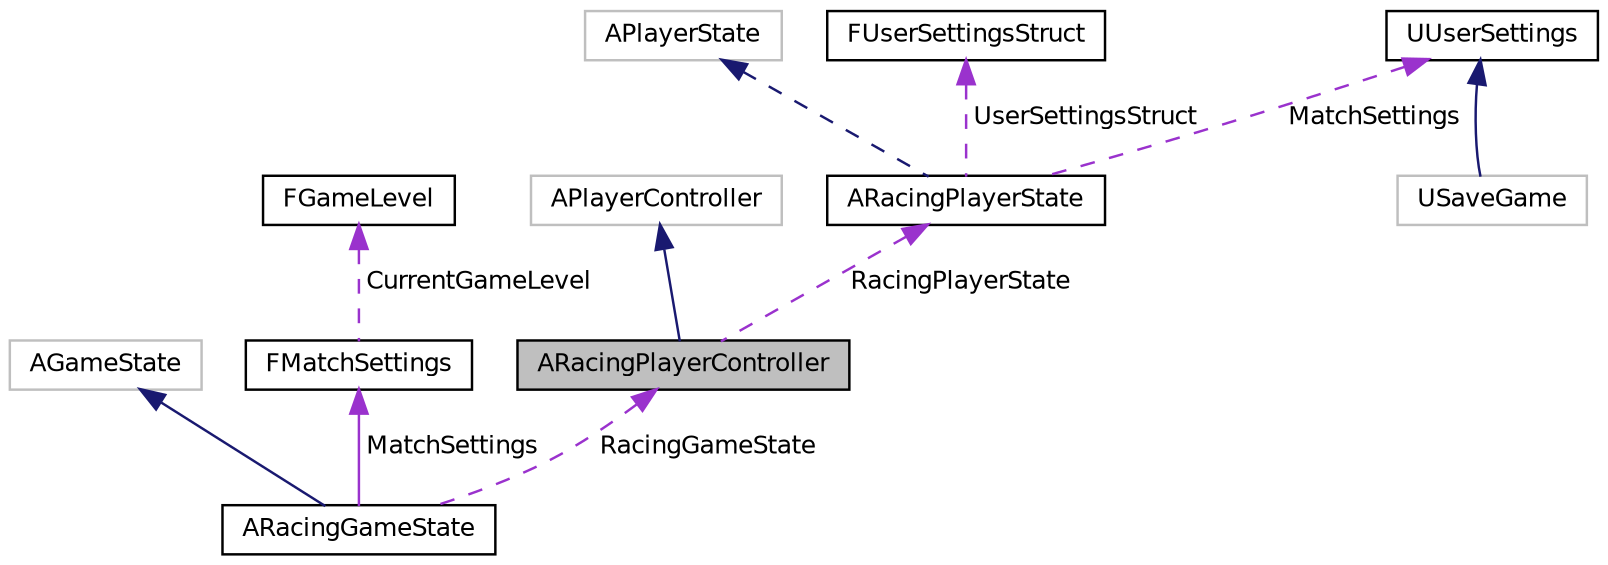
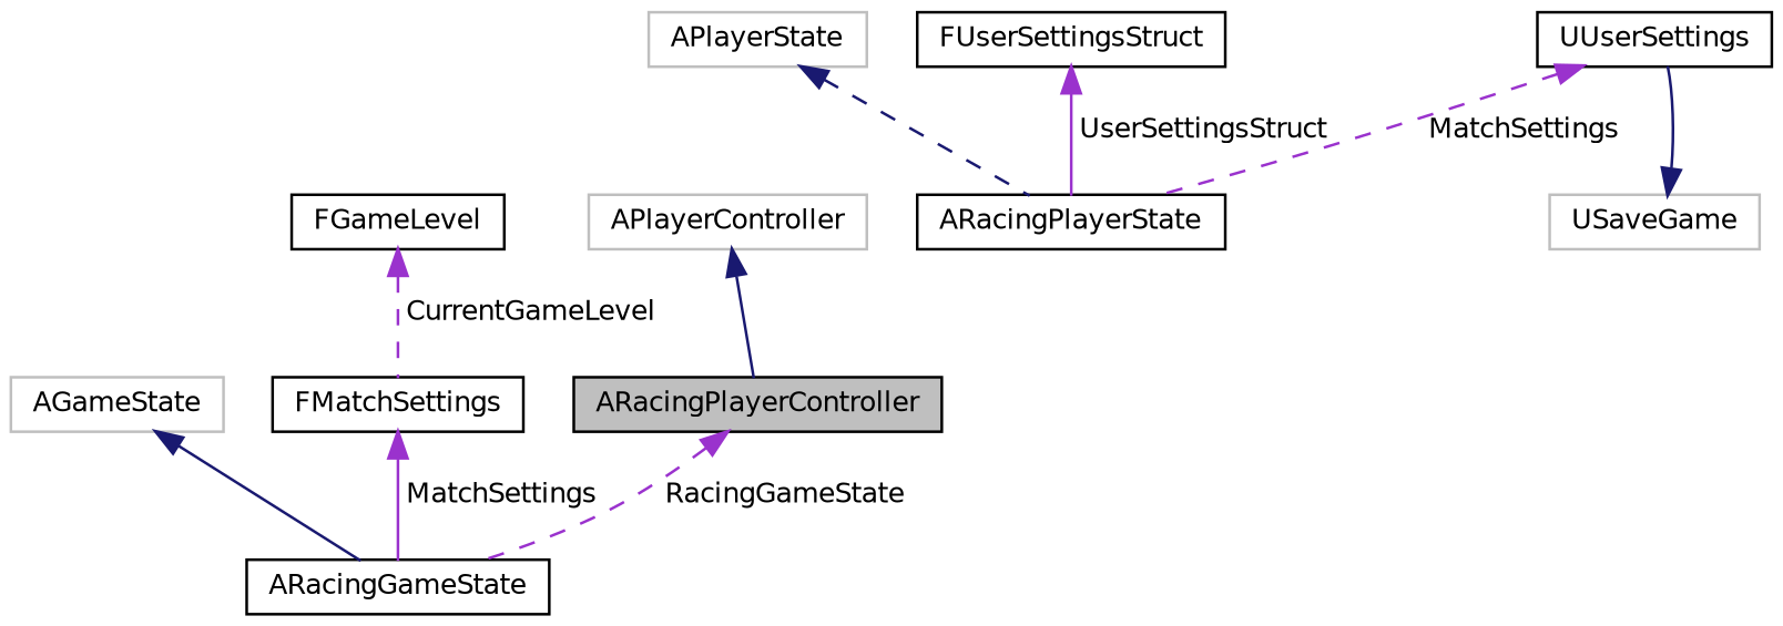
  digraph {
    node [color=black fillcolor=white fontname=Helvetica fontsize=10 shape=record style=filled]
    edge [color=darkorchid3 dir=back fontname=Helvetica fontsize=10 labelfontname=Helvetica labelfontsize=10 style=dashed]
    n1 [fillcolor=grey75 fontcolor=black height=0.2 label=ARacingPlayerController width=0.4]
    n2 [height=0.2 label=ARacingGameState width=0.4]
    n3 [color=grey75 height=0.2 label=APlayerController width=0.4]
    n4 [color=grey75 height=0.2 label=AGameState width=0.4]
    n5 [height=0.2 label=FMatchSettings width=0.4]
    n6 [height=0.2 label=FGameLevel width=0.4]
    n7 [height=0.2 label=ARacingPlayerState width=0.4]
    n8 [color=grey75 height=0.2 label=APlayerState width=0.4]
    n9 [height=0.2 label=FUserSettingsStruct width=0.4]
    n10 [height=0.2 label=UUserSettings width=0.4]
    n11 [color=grey75 height=0.2 label=USaveGame width=0.4]
    n1 -> n2 [label=" RacingGameState"]
    n3 -> n1 [color=midnightblue style=solid]
    n4 -> n2 [color=midnightblue style=solid]
    n5 -> n2 [label=" MatchSettings" style=solid]
    n6 -> n5 [label=" CurrentGameLevel"]
-   n7 -> n1 [label=" RacingPlayerState"]
    n8 -> n7 [color=midnightblue]
-   n9 -> n7 [label=" UserSettingsStruct"]
+   n9 -> n7 [label=" UserSettingsStruct" style=solid]
    n10 -> n7 [label=" MatchSettings"]
-   n10 -> n11 [color=midnightblue style=solid]
+   n11 -> n10 [color=midnightblue style=solid]
  }
